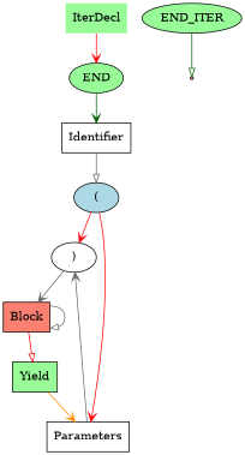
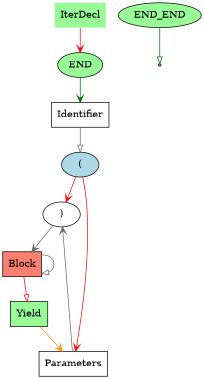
  digraph {
    node [fillcolor=palegreen shape=oval style=filled]
    edge [arrowhead=vee color=red]
    n1 [label=IterDecl shape=plaintext]
    n2 [label=END]
    n3 [fillcolor=white label=Identifier shape=box]
    n4 [fillcolor=lightblue label="("]
    n5 [fillcolor=white label=")"]
    n6 [fillcolor=white label=Parameters shape=box]
    n7 [fillcolor=salmon label=Block shape=box]
    n8 [label=Yield shape=box]
-   n9 [label=END_ITER]
+   n9 [label=END_END]
    end [fillcolor=salmon shape=point]
    n1 -> n2
    n2 -> n3 [color=darkgreen]
    n3 -> n4 [arrowhead=onormal color=gray40]
    n4 -> n5
    n4 -> n6
    n5 -> n7 [color=gray40]
    n6 -> n5 [color=gray40]
    n7 -> n7 [arrowhead=onormal color=gray40]
    n7 -> n8 [arrowhead=onormal]
    n8 -> n6 [color=darkorange]
    n9 -> end [arrowhead=onormal color=darkgreen]
  }
